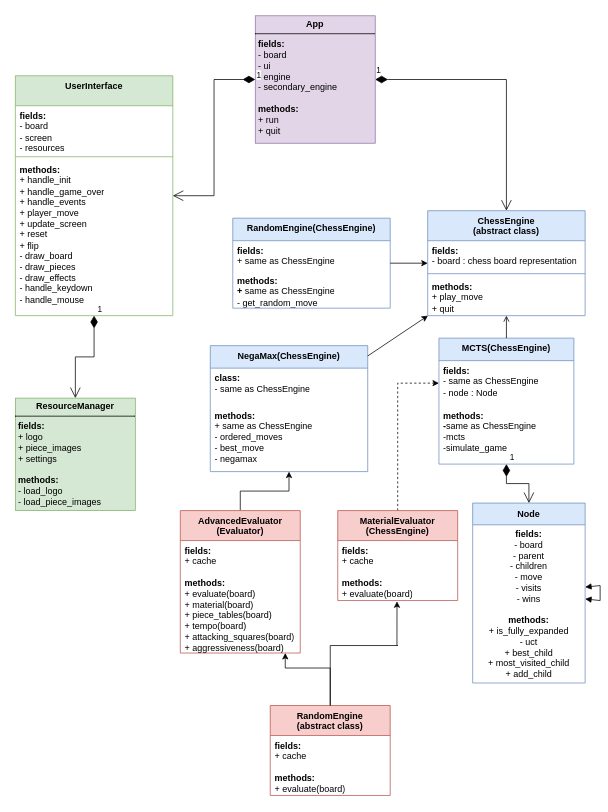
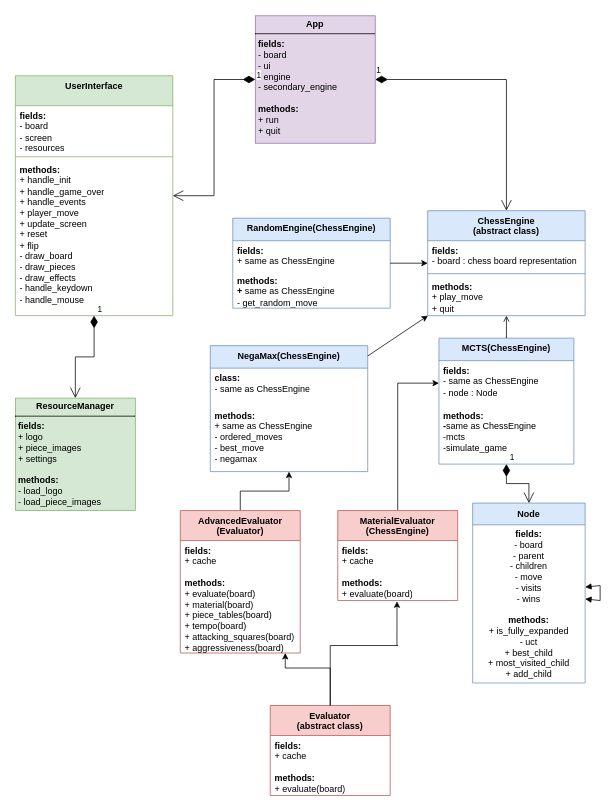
  <mxCell id="0" />
  <mxCell id="1" parent="0" />
  <mxCell id="2" value="ChessEngine&lt;div&gt;(abstract class)&lt;br&gt;&lt;div&gt;&lt;br&gt;&lt;/div&gt;&lt;/div&gt;" style="swimlane;fontStyle=1;align=center;verticalAlign=top;childLayout=stackLayout;horizontal=1;startSize=40;horizontalStack=0;resizeParent=1;resizeParentMax=0;resizeLast=0;collapsible=1;marginBottom=0;whiteSpace=wrap;html=1;fillColor=#dae8fc;strokeColor=#6c8ebf;" parent="1" vertex="1"><mxGeometry x="570" y="280" width="210" height="140" as="geometry"><mxRectangle x="480" y="430" width="120" height="60" as="alternateBounds" /></mxGeometry></mxCell>
  <mxCell id="3" value="&lt;b&gt;fields:&lt;/b&gt;&amp;nbsp;&lt;div&gt;- board : chess board representation&lt;/div&gt;" style="text;strokeColor=none;fillColor=none;align=left;verticalAlign=top;spacingLeft=4;spacingRight=4;overflow=hidden;rotatable=0;points=[[0,0.5],[1,0.5]];portConstraint=eastwest;whiteSpace=wrap;html=1;" parent="2" vertex="1"><mxGeometry y="40" width="210" height="40" as="geometry" /></mxCell>
  <mxCell id="4" value="" style="line;strokeWidth=1;fillColor=none;align=left;verticalAlign=middle;spacingTop=-1;spacingLeft=3;spacingRight=3;rotatable=0;labelPosition=right;points=[];portConstraint=eastwest;strokeColor=inherit;" parent="2" vertex="1"><mxGeometry y="80" width="210" height="8" as="geometry" /></mxCell>
  <mxCell id="5" value="&lt;b&gt;methods:&lt;/b&gt;&lt;div&gt;+ play_move&lt;/div&gt;&lt;div&gt;+ quit&lt;/div&gt;" style="text;strokeColor=none;fillColor=none;align=left;verticalAlign=top;spacingLeft=4;spacingRight=4;overflow=hidden;rotatable=0;points=[[0,0.5],[1,0.5]];portConstraint=eastwest;whiteSpace=wrap;html=1;" parent="2" vertex="1"><mxGeometry y="88" width="210" height="52" as="geometry" /></mxCell>
  <mxCell id="6" value="&lt;p style=&quot;margin:0px;margin-top:4px;text-align:center;&quot;&gt;&lt;b&gt;App&lt;/b&gt;&lt;/p&gt;&lt;hr size=&quot;1&quot; style=&quot;border-style:solid;&quot;&gt;&lt;p style=&quot;margin:0px;margin-left:4px;&quot;&gt;&lt;/p&gt;&lt;p style=&quot;margin:0px;margin-left:4px;&quot;&gt;&lt;b&gt;fields:&lt;/b&gt;&lt;/p&gt;&lt;p style=&quot;margin:0px;margin-left:4px;&quot;&gt;- board&lt;/p&gt;&lt;p style=&quot;margin:0px;margin-left:4px;&quot;&gt;- ui&lt;/p&gt;&lt;p style=&quot;margin:0px;margin-left:4px;&quot;&gt;- engine&lt;/p&gt;&lt;p style=&quot;margin:0px;margin-left:4px;&quot;&gt;- secondary_engine&lt;/p&gt;&lt;p style=&quot;margin:0px;margin-left:4px;&quot;&gt;&lt;br&gt;&lt;/p&gt;&lt;p style=&quot;margin:0px;margin-left:4px;&quot;&gt;&lt;b&gt;methods:&lt;/b&gt;&lt;/p&gt;&lt;p style=&quot;margin:0px;margin-left:4px;&quot;&gt;+ run&lt;/p&gt;&lt;p style=&quot;margin:0px;margin-left:4px;&quot;&gt;+ quit&lt;/p&gt;" style="verticalAlign=top;align=left;overflow=fill;html=1;whiteSpace=wrap;fillColor=#e1d5e7;strokeColor=#9673a6;" parent="1" vertex="1"><mxGeometry x="340" y="20" width="160" height="170" as="geometry" /></mxCell>
  <mxCell id="7" value="MCTS(ChessEngine)" style="swimlane;fontStyle=1;align=center;verticalAlign=top;childLayout=stackLayout;horizontal=1;startSize=30;horizontalStack=0;resizeParent=1;resizeParentMax=0;resizeLast=0;collapsible=1;marginBottom=0;whiteSpace=wrap;html=1;fillColor=#dae8fc;strokeColor=#6c8ebf;" parent="1" vertex="1"><mxGeometry x="585" y="450" width="180" height="168" as="geometry" /></mxCell>
  <mxCell id="8" value="&lt;b&gt;fields:&lt;/b&gt;&lt;div&gt;- same as ChessEngine&lt;/div&gt;&lt;div&gt;- node : Node&lt;/div&gt;" style="text;strokeColor=none;fillColor=none;align=left;verticalAlign=top;spacingLeft=4;spacingRight=4;overflow=hidden;rotatable=0;points=[[0,0.5],[1,0.5]];portConstraint=eastwest;whiteSpace=wrap;html=1;" parent="7" vertex="1"><mxGeometry y="30" width="180" height="60" as="geometry" /></mxCell>
  <mxCell id="9" value="&lt;b&gt;methods:&lt;/b&gt;&lt;div&gt;&lt;b&gt;-&lt;/b&gt;same as ChessEngine&lt;/div&gt;&lt;div&gt;-mcts&lt;/div&gt;&lt;div&gt;-simulate_game&lt;/div&gt;" style="text;strokeColor=none;fillColor=none;align=left;verticalAlign=top;spacingLeft=4;spacingRight=4;overflow=hidden;rotatable=0;points=[[0,0.5],[1,0.5]];portConstraint=eastwest;whiteSpace=wrap;html=1;" parent="7" vertex="1"><mxGeometry y="90" width="180" height="78" as="geometry" /></mxCell>
  <mxCell id="10" value="Node" style="swimlane;fontStyle=1;align=center;verticalAlign=middle;childLayout=stackLayout;horizontal=1;startSize=29;horizontalStack=0;resizeParent=1;resizeParentMax=0;resizeLast=0;collapsible=0;marginBottom=0;html=1;whiteSpace=wrap;fillColor=#dae8fc;strokeColor=#6c8ebf;" parent="1" vertex="1"><mxGeometry x="630" y="670" width="150" height="240" as="geometry" /></mxCell>
  <mxCell id="11" value="&lt;b&gt;fields:&lt;/b&gt;&lt;div&gt;- board&lt;/div&gt;&lt;div&gt;- parent&lt;/div&gt;&lt;div&gt;- children&lt;/div&gt;&lt;div&gt;- move&lt;/div&gt;&lt;div&gt;- visits&lt;/div&gt;&lt;div&gt;- wins&lt;/div&gt;&lt;div&gt;&lt;br&gt;&lt;/div&gt;&lt;div&gt;&lt;b&gt;methods:&lt;/b&gt;&lt;/div&gt;&lt;div&gt;+ is_fully_expanded&lt;/div&gt;&lt;div&gt;- uct&lt;/div&gt;&lt;div&gt;+ best_child&lt;/div&gt;&lt;div&gt;+ most_visited_child&lt;/div&gt;&lt;div&gt;+ add_child&lt;/div&gt;" style="text;html=1;strokeColor=none;fillColor=none;align=center;verticalAlign=middle;spacingLeft=4;spacingRight=4;overflow=hidden;rotatable=0;points=[[0,0.5],[1,0.5]];portConstraint=eastwest;whiteSpace=wrap;" parent="10" vertex="1"><mxGeometry y="29" width="150" height="211" as="geometry" /></mxCell>
- <mxCell id="12" value="&lt;div&gt;&lt;div&gt;RandomEngine&lt;/div&gt;&lt;/div&gt;&lt;div&gt;(abstract class)&lt;/div&gt;" style="swimlane;fontStyle=1;align=center;verticalAlign=top;childLayout=stackLayout;horizontal=1;startSize=40;horizontalStack=0;resizeParent=1;resizeParentMax=0;resizeLast=0;collapsible=1;marginBottom=0;whiteSpace=wrap;html=1;fillColor=#f8cecc;strokeColor=#b85450;" parent="1" vertex="1"><mxGeometry x="360" y="940" width="160" height="120" as="geometry" /></mxCell>
+ <mxCell id="12" value="&lt;div&gt;&lt;div&gt;Evaluator&lt;/div&gt;&lt;/div&gt;&lt;div&gt;(abstract class)&lt;/div&gt;" style="swimlane;fontStyle=1;align=center;verticalAlign=top;childLayout=stackLayout;horizontal=1;startSize=40;horizontalStack=0;resizeParent=1;resizeParentMax=0;resizeLast=0;collapsible=1;marginBottom=0;whiteSpace=wrap;html=1;fillColor=#f8cecc;strokeColor=#b85450;" parent="1" vertex="1"><mxGeometry x="360" y="940" width="160" height="120" as="geometry" /></mxCell>
  <mxCell id="13" value="&lt;div&gt;&lt;b&gt;fields:&lt;/b&gt;&lt;/div&gt;&lt;div&gt;+ cache&lt;/div&gt;&lt;div&gt;&lt;br&gt;&lt;/div&gt;&lt;b&gt;methods:&lt;/b&gt;&lt;div&gt;&lt;span style=&quot;background-color: initial;&quot;&gt;+ evaluate(board)&lt;/span&gt;&lt;/div&gt;" style="text;strokeColor=none;fillColor=none;align=left;verticalAlign=top;spacingLeft=4;spacingRight=4;overflow=hidden;rotatable=0;points=[[0,0.5],[1,0.5]];portConstraint=eastwest;whiteSpace=wrap;html=1;" parent="12" vertex="1"><mxGeometry y="40" width="160" height="80" as="geometry" /></mxCell>
  <mxCell id="14" value="NegaMax(ChessEngine)" style="swimlane;fontStyle=1;align=center;verticalAlign=top;childLayout=stackLayout;horizontal=1;startSize=30;horizontalStack=0;resizeParent=1;resizeParentMax=0;resizeLast=0;collapsible=1;marginBottom=0;whiteSpace=wrap;html=1;fillColor=#dae8fc;strokeColor=#6c8ebf;" parent="1" vertex="1"><mxGeometry x="280" y="460" width="210" height="168" as="geometry" /></mxCell>
  <mxCell id="15" value="&lt;b&gt;class:&lt;/b&gt;&lt;div&gt;- same as ChessEngine&lt;/div&gt;" style="text;strokeColor=none;fillColor=none;align=left;verticalAlign=top;spacingLeft=4;spacingRight=4;overflow=hidden;rotatable=0;points=[[0,0.5],[1,0.5]];portConstraint=eastwest;whiteSpace=wrap;html=1;" parent="14" vertex="1"><mxGeometry y="30" width="210" height="50" as="geometry" /></mxCell>
  <mxCell id="16" value="&lt;b&gt;methods:&lt;/b&gt;&lt;div&gt;+ same as ChessEngine&lt;/div&gt;&lt;div&gt;- ordered_moves&lt;/div&gt;&lt;div&gt;- best_move&lt;/div&gt;&lt;div&gt;- negamax&lt;/div&gt;" style="text;strokeColor=none;fillColor=none;align=left;verticalAlign=top;spacingLeft=4;spacingRight=4;overflow=hidden;rotatable=0;points=[[0,0.5],[1,0.5]];portConstraint=eastwest;whiteSpace=wrap;html=1;" parent="14" vertex="1"><mxGeometry y="80" width="210" height="88" as="geometry" /></mxCell>
  <mxCell id="17" value="RandomEngine(ChessEngine)" style="swimlane;fontStyle=1;align=center;verticalAlign=top;childLayout=stackLayout;horizontal=1;startSize=30;horizontalStack=0;resizeParent=1;resizeParentMax=0;resizeLast=0;collapsible=1;marginBottom=0;whiteSpace=wrap;html=1;fillColor=#dae8fc;strokeColor=#6c8ebf;" parent="1" vertex="1"><mxGeometry x="310" y="290" width="210" height="120" as="geometry" /></mxCell>
  <mxCell id="18" value="&lt;b&gt;fields:&lt;/b&gt;&lt;div&gt;+ same as ChessEngine&lt;/div&gt;" style="text;strokeColor=none;fillColor=none;align=left;verticalAlign=top;spacingLeft=4;spacingRight=4;overflow=hidden;rotatable=0;points=[[0,0.5],[1,0.5]];portConstraint=eastwest;whiteSpace=wrap;html=1;" parent="17" vertex="1"><mxGeometry y="30" width="210" height="40" as="geometry" /></mxCell>
  <mxCell id="19" value="&lt;b&gt;methods:&lt;/b&gt;&lt;div&gt;&lt;b&gt;+&amp;nbsp;&lt;/b&gt;same as ChessEngine&lt;/div&gt;&lt;div&gt;- get_random_move&lt;/div&gt;" style="text;strokeColor=none;fillColor=none;align=left;verticalAlign=top;spacingLeft=4;spacingRight=4;overflow=hidden;rotatable=0;points=[[0,0.5],[1,0.5]];portConstraint=eastwest;whiteSpace=wrap;html=1;" parent="17" vertex="1"><mxGeometry y="70" width="210" height="50" as="geometry" /></mxCell>
  <mxCell id="20" value="&lt;div&gt;&lt;div&gt;UserInterface&lt;/div&gt;&lt;/div&gt;" style="swimlane;fontStyle=1;align=center;verticalAlign=top;childLayout=stackLayout;horizontal=1;startSize=40;horizontalStack=0;resizeParent=1;resizeParentMax=0;resizeLast=0;collapsible=1;marginBottom=0;whiteSpace=wrap;html=1;fillColor=#d5e8d4;strokeColor=#82b366;" parent="1" vertex="1"><mxGeometry x="20" y="100" width="210" height="320" as="geometry"><mxRectangle x="480" y="430" width="120" height="60" as="alternateBounds" /></mxGeometry></mxCell>
  <mxCell id="21" value="&lt;b&gt;fields:&lt;/b&gt;&amp;nbsp;&lt;div&gt;- board&lt;/div&gt;&lt;div&gt;- screen&lt;/div&gt;&lt;div&gt;- resources&lt;/div&gt;" style="text;strokeColor=none;fillColor=none;align=left;verticalAlign=top;spacingLeft=4;spacingRight=4;overflow=hidden;rotatable=0;points=[[0,0.5],[1,0.5]];portConstraint=eastwest;whiteSpace=wrap;html=1;" parent="20" vertex="1"><mxGeometry y="40" width="210" height="64" as="geometry" /></mxCell>
  <mxCell id="22" value="" style="line;strokeWidth=1;fillColor=none;align=left;verticalAlign=middle;spacingTop=-1;spacingLeft=3;spacingRight=3;rotatable=0;labelPosition=right;points=[];portConstraint=eastwest;strokeColor=inherit;" parent="20" vertex="1"><mxGeometry y="104" width="210" height="8" as="geometry" /></mxCell>
  <mxCell id="23" value="&lt;b&gt;methods:&lt;/b&gt;&lt;div&gt;+ handle_init&lt;/div&gt;&lt;div&gt;+ handle_game_over&lt;/div&gt;&lt;div&gt;+ handle_events&lt;/div&gt;&lt;div&gt;+ player_move&lt;br&gt;&lt;div&gt;+ update_screen&lt;/div&gt;&lt;div&gt;+ reset&lt;/div&gt;&lt;div&gt;+ flip&lt;/div&gt;&lt;div&gt;- draw_board&lt;/div&gt;&lt;div&gt;&lt;span style=&quot;background-color: initial;&quot;&gt;- draw_pieces&lt;/span&gt;&lt;/div&gt;&lt;div&gt;&lt;span style=&quot;background-color: initial;&quot;&gt;- draw_effects&lt;/span&gt;&lt;/div&gt;&lt;div&gt;- handle_keydown&lt;/div&gt;&lt;div&gt;- handle_mouse&lt;/div&gt;&lt;div&gt;&lt;br&gt;&lt;/div&gt;&lt;div&gt;&lt;br&gt;&lt;/div&gt;&lt;/div&gt;" style="text;strokeColor=none;fillColor=none;align=left;verticalAlign=top;spacingLeft=4;spacingRight=4;overflow=hidden;rotatable=0;points=[[0,0.5],[1,0.5]];portConstraint=eastwest;whiteSpace=wrap;html=1;" parent="20" vertex="1"><mxGeometry y="112" width="210" height="208" as="geometry" /></mxCell>
  <mxCell id="24" value="" style="endArrow=classic;html=1;rounded=0;" parent="1" source="17" target="2" edge="1"><mxGeometry width="50" height="50" relative="1" as="geometry"><mxPoint x="410" y="640" as="sourcePoint" /><mxPoint x="460" y="590" as="targetPoint" /></mxGeometry></mxCell>
  <mxCell id="25" value="" style="endArrow=classic;html=1;rounded=0;" parent="1" source="14" target="2" edge="1"><mxGeometry width="50" height="50" relative="1" as="geometry"><mxPoint x="410" y="640" as="sourcePoint" /><mxPoint x="460" y="590" as="targetPoint" /></mxGeometry></mxCell>
  <mxCell id="26" value="" style="endArrow=open;html=1;rounded=0;" parent="1" source="7" target="2" edge="1"><mxGeometry width="50" height="50" relative="1" as="geometry"><mxPoint x="410" y="690" as="sourcePoint" /><mxPoint x="460" y="640" as="targetPoint" /></mxGeometry></mxCell>
  <mxCell id="27" value="1" style="endArrow=open;html=1;endSize=12;startArrow=diamondThin;startSize=14;startFill=1;edgeStyle=orthogonalEdgeStyle;align=left;verticalAlign=bottom;rounded=0;" parent="1" source="6" target="2" edge="1"><mxGeometry x="-1" y="3" relative="1" as="geometry"><mxPoint x="280" y="500" as="sourcePoint" /><mxPoint x="440" y="500" as="targetPoint" /></mxGeometry></mxCell>
  <mxCell id="28" value="1" style="endArrow=open;html=1;endSize=12;startArrow=diamondThin;startSize=14;startFill=1;edgeStyle=orthogonalEdgeStyle;align=left;verticalAlign=bottom;rounded=0;exitX=0;exitY=0.5;exitDx=0;exitDy=0;" parent="1" source="6" target="20" edge="1"><mxGeometry x="-1" y="3" relative="1" as="geometry"><mxPoint x="350" y="270" as="sourcePoint" /><mxPoint x="510" y="270" as="targetPoint" /></mxGeometry></mxCell>
  <mxCell id="29" value="" style="endArrow=block;startArrow=block;endFill=1;startFill=1;html=1;rounded=0;" parent="1" source="10" target="10" edge="1"><mxGeometry width="160" relative="1" as="geometry"><mxPoint x="350" y="850" as="sourcePoint" /><mxPoint x="510" y="850" as="targetPoint" /></mxGeometry></mxCell>
  <mxCell id="30" value="1" style="endArrow=open;html=1;endSize=12;startArrow=diamondThin;startSize=14;startFill=1;edgeStyle=orthogonalEdgeStyle;align=left;verticalAlign=bottom;rounded=0;" parent="1" source="7" target="10" edge="1"><mxGeometry x="-1" y="3" relative="1" as="geometry"><mxPoint x="0" y="470" as="sourcePoint" /><mxPoint x="155" y="795" as="targetPoint" /></mxGeometry></mxCell>
  <mxCell id="31" value="1" style="endArrow=open;html=1;endSize=12;startArrow=diamondThin;startSize=14;startFill=1;edgeStyle=orthogonalEdgeStyle;align=left;verticalAlign=bottom;rounded=0;" parent="1" source="20" target="32" edge="1"><mxGeometry x="-1" y="3" relative="1" as="geometry"><mxPoint x="440" y="340" as="sourcePoint" /><mxPoint x="320" y="490" as="targetPoint" /></mxGeometry></mxCell>
  <mxCell id="32" value="&lt;p style=&quot;margin:0px;margin-top:4px;text-align:center;&quot;&gt;&lt;b&gt;ResourceManager&lt;/b&gt;&lt;/p&gt;&lt;hr size=&quot;1&quot; style=&quot;border-style:solid;&quot;&gt;&lt;p style=&quot;margin:0px;margin-left:4px;&quot;&gt;&lt;/p&gt;&lt;p style=&quot;margin:0px;margin-left:4px;&quot;&gt;&lt;b&gt;fields:&lt;/b&gt;&lt;/p&gt;&lt;p style=&quot;margin:0px;margin-left:4px;&quot;&gt;+ logo&lt;/p&gt;&lt;p style=&quot;margin:0px;margin-left:4px;&quot;&gt;+ piece_images&lt;/p&gt;&lt;p style=&quot;margin:0px;margin-left:4px;&quot;&gt;+ settings&lt;/p&gt;&lt;p style=&quot;margin:0px;margin-left:4px;&quot;&gt;&lt;br&gt;&lt;/p&gt;&lt;p style=&quot;margin:0px;margin-left:4px;&quot;&gt;&lt;b&gt;methods:&lt;/b&gt;&lt;/p&gt;&lt;p style=&quot;margin:0px;margin-left:4px;&quot;&gt;- load_logo&lt;/p&gt;&lt;p style=&quot;margin:0px;margin-left:4px;&quot;&gt;- load_piece_images&lt;/p&gt;" style="verticalAlign=top;align=left;overflow=fill;html=1;whiteSpace=wrap;fillColor=#d5e8d4;strokeColor=#82b366;" parent="1" vertex="1"><mxGeometry x="20" y="530" width="160" height="150" as="geometry" /></mxCell>
  <mxCell id="33" style="edgeStyle=orthogonalEdgeStyle;rounded=0;orthogonalLoop=1;jettySize=auto;html=1;" edge="1" parent="1" source="34" target="14"><mxGeometry relative="1" as="geometry" /></mxCell>
  <mxCell id="34" value="&lt;div&gt;&lt;div&gt;AdvancedEvaluator&lt;/div&gt;&lt;/div&gt;&lt;div&gt;(Evaluator)&lt;/div&gt;" style="swimlane;fontStyle=1;align=center;verticalAlign=top;childLayout=stackLayout;horizontal=1;startSize=40;horizontalStack=0;resizeParent=1;resizeParentMax=0;resizeLast=0;collapsible=1;marginBottom=0;whiteSpace=wrap;html=1;fillColor=#f8cecc;strokeColor=#b85450;" vertex="1" parent="1"><mxGeometry x="240" y="680" width="160" height="190" as="geometry" /></mxCell>
  <mxCell id="35" value="&lt;div&gt;&lt;b&gt;fields:&lt;/b&gt;&lt;/div&gt;&lt;div&gt;+ cache&lt;/div&gt;&lt;div&gt;&lt;br&gt;&lt;/div&gt;&lt;b&gt;methods:&lt;/b&gt;&lt;div&gt;&lt;span style=&quot;background-color: initial;&quot;&gt;+ evaluate(board)&lt;/span&gt;&lt;/div&gt;&lt;div&gt;&lt;span style=&quot;background-color: initial;&quot;&gt;+ material(board)&lt;/span&gt;&lt;/div&gt;&lt;div&gt;&lt;span style=&quot;background-color: initial;&quot;&gt;+ piece_tables(board)&lt;/span&gt;&lt;/div&gt;&lt;div&gt;&lt;span style=&quot;background-color: initial;&quot;&gt;+ tempo(board)&lt;/span&gt;&lt;/div&gt;&lt;div&gt;&lt;span style=&quot;background-color: initial;&quot;&gt;+ attacking_squares(board)&lt;/span&gt;&lt;/div&gt;&lt;div&gt;+ aggressiveness(board)&lt;/div&gt;" style="text;strokeColor=none;fillColor=none;align=left;verticalAlign=top;spacingLeft=4;spacingRight=4;overflow=hidden;rotatable=0;points=[[0,0.5],[1,0.5]];portConstraint=eastwest;whiteSpace=wrap;html=1;" vertex="1" parent="34"><mxGeometry y="40" width="160" height="150" as="geometry" /></mxCell>
- <mxCell id="36" style="edgeStyle=orthogonalEdgeStyle;rounded=0;orthogonalLoop=1;jettySize=auto;html=1;dashed=1;" edge="1" parent="1" source="37" target="8"><mxGeometry relative="1" as="geometry" /></mxCell>
+ <mxCell id="36" style="edgeStyle=orthogonalEdgeStyle;rounded=0;orthogonalLoop=1;jettySize=auto;html=1;" edge="1" parent="1" source="37" target="8"><mxGeometry relative="1" as="geometry" /></mxCell>
  <mxCell id="37" value="&lt;div&gt;&lt;div&gt;MaterialEvaluator&lt;/div&gt;&lt;/div&gt;&lt;div&gt;(ChessEngine)&lt;/div&gt;" style="swimlane;fontStyle=1;align=center;verticalAlign=top;childLayout=stackLayout;horizontal=1;startSize=40;horizontalStack=0;resizeParent=1;resizeParentMax=0;resizeLast=0;collapsible=1;marginBottom=0;whiteSpace=wrap;html=1;fillColor=#f8cecc;strokeColor=#b85450;" vertex="1" parent="1"><mxGeometry x="450" y="680" width="160" height="120" as="geometry" /></mxCell>
  <mxCell id="38" value="&lt;div&gt;&lt;b&gt;fields:&lt;/b&gt;&lt;/div&gt;&lt;div&gt;+ cache&lt;/div&gt;&lt;div&gt;&lt;br&gt;&lt;/div&gt;&lt;b&gt;methods:&lt;/b&gt;&lt;div&gt;&lt;span style=&quot;background-color: initial;&quot;&gt;+ evaluate(board)&lt;/span&gt;&lt;/div&gt;" style="text;strokeColor=none;fillColor=none;align=left;verticalAlign=top;spacingLeft=4;spacingRight=4;overflow=hidden;rotatable=0;points=[[0,0.5],[1,0.5]];portConstraint=eastwest;whiteSpace=wrap;html=1;" vertex="1" parent="37"><mxGeometry y="40" width="160" height="80" as="geometry" /></mxCell>
  <mxCell id="39" style="edgeStyle=orthogonalEdgeStyle;rounded=0;orthogonalLoop=1;jettySize=auto;html=1;entryX=0.494;entryY=1.013;entryDx=0;entryDy=0;entryPerimeter=0;" edge="1" parent="1" source="12" target="38"><mxGeometry relative="1" as="geometry"><Array as="points"><mxPoint x="530" y="860" /><mxPoint x="530" y="860" /></Array></mxGeometry></mxCell>
  <mxCell id="40" style="edgeStyle=orthogonalEdgeStyle;rounded=0;orthogonalLoop=1;jettySize=auto;html=1;" edge="1" parent="1" source="12" target="34"><mxGeometry relative="1" as="geometry"><Array as="points"><mxPoint x="440" y="890" /><mxPoint x="380" y="890" /></Array></mxGeometry></mxCell>
